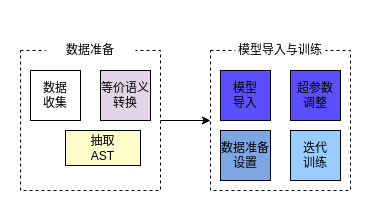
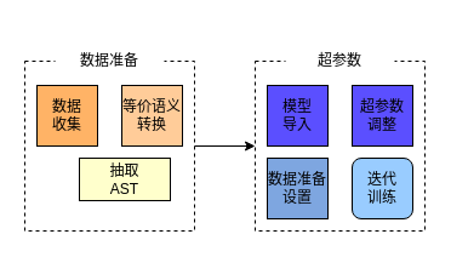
  <mxCell id="0" />
  <mxCell id="1" parent="0" />
  <mxCell id="2" value="" style="whiteSpace=wrap;html=1;aspect=fixed;dashed=1;" parent="1" vertex="1"><mxGeometry x="20" y="50" width="140" height="140" as="geometry" /></mxCell>
  <mxCell id="3" value="数据准备" style="text;html=1;align=center;verticalAlign=middle;whiteSpace=wrap;rounded=0;dashed=1;labelBackgroundColor=none;fillColor=#ffffff;" parent="1" vertex="1"><mxGeometry x="45" y="20" width="90" height="60" as="geometry" /></mxCell>
- <mxCell id="4" value="&lt;div&gt;数据&lt;/div&gt;&lt;div&gt;收集&lt;/div&gt;" style="whiteSpace=wrap;html=1;aspect=fixed;labelBackgroundColor=none;fillColor=#ffffff;" parent="1" vertex="1"><mxGeometry x="30" y="70" width="50" height="50" as="geometry" /></mxCell>
- <mxCell id="5" value="&lt;div&gt;等价语义转换&lt;br&gt;&lt;/div&gt;" style="whiteSpace=wrap;html=1;aspect=fixed;labelBackgroundColor=none;fillColor=#e1d5e7;" parent="1" vertex="1"><mxGeometry x="100" y="70" width="50" height="50" as="geometry" /></mxCell>
+ <mxCell id="4" value="&lt;div&gt;数据&lt;/div&gt;&lt;div&gt;收集&lt;/div&gt;" style="whiteSpace=wrap;html=1;aspect=fixed;labelBackgroundColor=none;fillColor=#FFB366;" parent="1" vertex="1"><mxGeometry x="30" y="70" width="50" height="50" as="geometry" /></mxCell>
+ <mxCell id="5" value="&lt;div&gt;等价语义转换&lt;br&gt;&lt;/div&gt;" style="whiteSpace=wrap;html=1;aspect=fixed;labelBackgroundColor=none;fillColor=#FFCC99;" parent="1" vertex="1"><mxGeometry x="100" y="70" width="50" height="50" as="geometry" /></mxCell>
  <mxCell id="6" value="&lt;div&gt;抽取&lt;/div&gt;&lt;div&gt;AST&lt;br&gt;&lt;/div&gt;" style="whiteSpace=wrap;html=1;aspect=fixed;labelBackgroundColor=none;fillColor=#FFFFCC;" parent="1" vertex="1"><mxGeometry x="65" y="130" width="75" height="35" as="geometry" /></mxCell>
  <mxCell id="7" value="" style="endArrow=classic;html=1;" parent="1" edge="1"><mxGeometry width="50" height="50" relative="1" as="geometry"><mxPoint x="160" y="120" as="sourcePoint" /><mxPoint x="210" y="120" as="targetPoint" /></mxGeometry></mxCell>
  <mxCell id="8" value="" style="whiteSpace=wrap;html=1;aspect=fixed;dashed=1;" parent="1" vertex="1"><mxGeometry x="210" y="50" width="140" height="140" as="geometry" /></mxCell>
- <mxCell id="9" value="模型导入与训练" style="text;html=1;align=center;verticalAlign=middle;whiteSpace=wrap;rounded=0;dashed=1;labelBackgroundColor=none;fillColor=#ffffff;" parent="1" vertex="1"><mxGeometry x="235" y="20" width="90" height="60" as="geometry" /></mxCell>
+ <mxCell id="9" value="超参数" style="text;html=1;align=center;verticalAlign=middle;whiteSpace=wrap;rounded=0;dashed=1;labelBackgroundColor=none;fillColor=#ffffff;" parent="1" vertex="1"><mxGeometry x="235" y="20" width="90" height="60" as="geometry" /></mxCell>
  <mxCell id="10" value="&lt;div&gt;模型&lt;/div&gt;&lt;div&gt;导入&lt;br&gt;&lt;/div&gt;" style="whiteSpace=wrap;html=1;aspect=fixed;labelBackgroundColor=none;fillColor=#5B4FFF;" parent="1" vertex="1"><mxGeometry x="220" y="70" width="50" height="50" as="geometry" /></mxCell>
  <mxCell id="11" value="&lt;div&gt;超参数&lt;/div&gt;&lt;div&gt;调整&lt;/div&gt;" style="whiteSpace=wrap;html=1;aspect=fixed;labelBackgroundColor=none;fillColor=#5b4fff;" parent="1" vertex="1"><mxGeometry x="290" y="70" width="50" height="50" as="geometry" /></mxCell>
  <mxCell id="12" value="&lt;div&gt;数据准备&lt;/div&gt;&lt;div&gt;设置&lt;br&gt;&lt;/div&gt;" style="whiteSpace=wrap;html=1;aspect=fixed;labelBackgroundColor=none;fillColor=#7EA6E0;" parent="1" vertex="1"><mxGeometry x="220" y="130" width="50" height="50" as="geometry" /></mxCell>
- <mxCell id="13" value="&lt;div&gt;迭代&lt;/div&gt;&lt;div&gt;训练&lt;br&gt;&lt;/div&gt;" style="whiteSpace=wrap;html=1;aspect=fixed;labelBackgroundColor=none;fillColor=#99CCFF;" vertex="1" parent="1"><mxGeometry x="290" y="130" width="50" height="50" as="geometry" /></mxCell>
+ <mxCell id="13" value="&lt;div&gt;迭代&lt;/div&gt;&lt;div&gt;训练&lt;br&gt;&lt;/div&gt;" style="whiteSpace=wrap;html=1;aspect=fixed;labelBackgroundColor=none;fillColor=#99CCFF;rounded=1;" vertex="1" parent="1"><mxGeometry x="290" y="130" width="50" height="50" as="geometry" /></mxCell>
